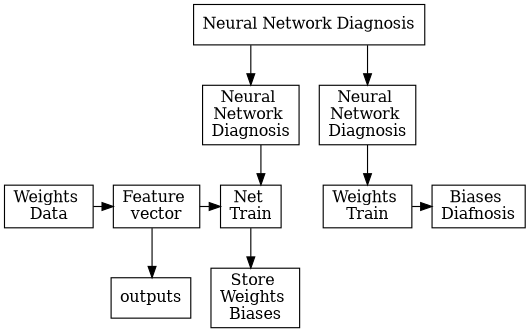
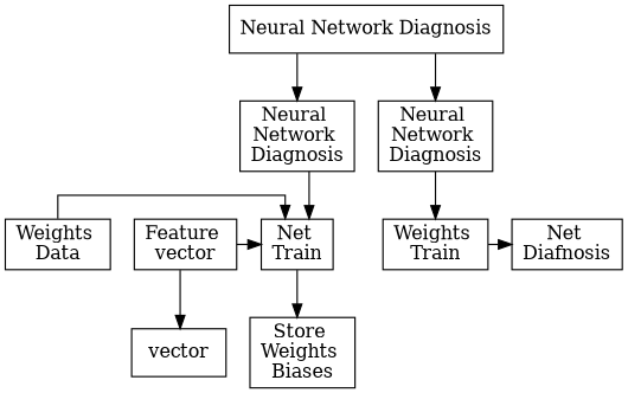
  digraph {
    fontname=SimHei
    splines=ortho
    node [shape=box]
    n1 [label="Weights \nData"]
    n2 [label="Net \nTrain"]
-   n3 [label="Biases \nDiafnosis"]
+   n3 [label="Net \nDiafnosis"]
    n4 [label="Weights \nTrain"]
    n5 [label="Feature \nvector"]
    n6 [label="Store \nWeights \nBiases"]
-   n7 [label=outputs]
+   n7 [label=vector]
    n8 [label="Neural Network Diagnosis"]
    n9 [label="Neural \nNetwork \nDiagnosis"]
    n10 [label="Neural \nNetwork \nDiagnosis"]
    subgraph sub_1 {
      rank=same
      n1
      n2
      n3
      n4
      n5
    }
    subgraph sub_2 {
      rank=same
      n6
      n7
    }
-   n1 -> n5
+   n1 -> n2
    n2 -> n6
    n4 -> n3
    n5 -> n2
    n5 -> n7
    n8 -> n9
    n8 -> n10
    n9 -> n2
    n10 -> n4
  }
